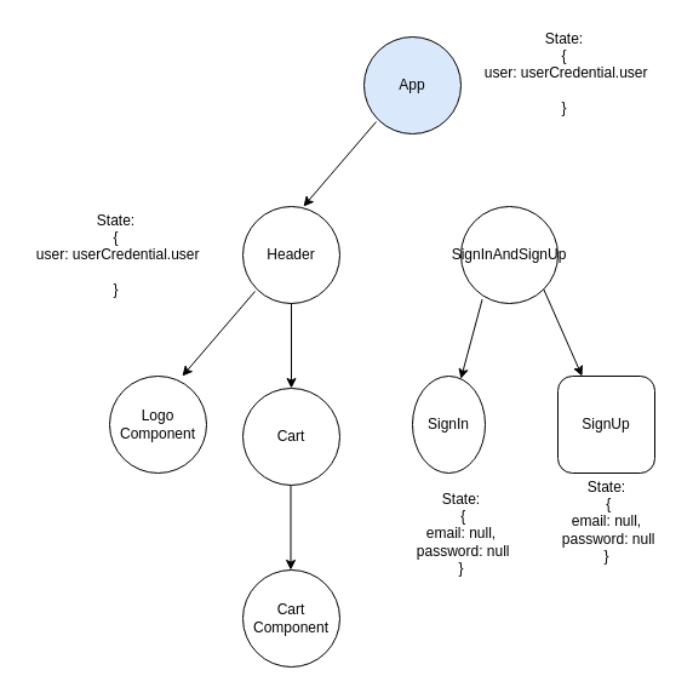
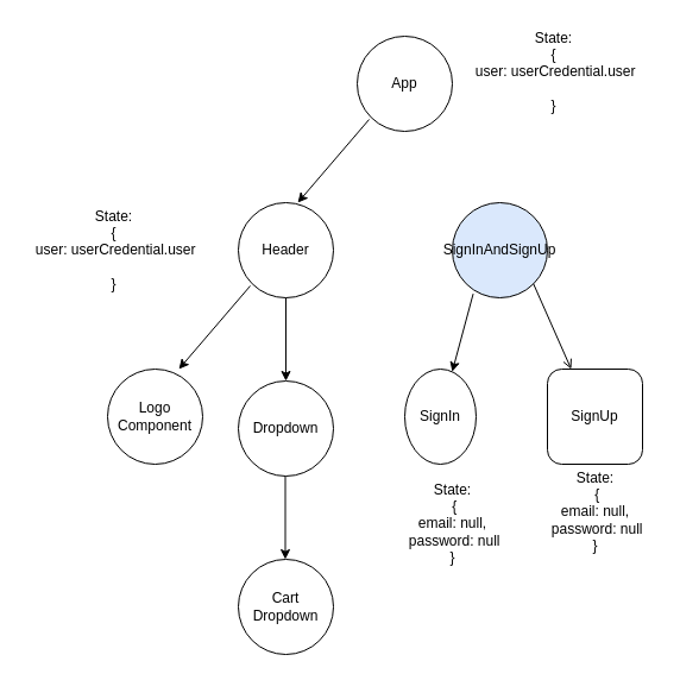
  <mxCell id="0" />
  <mxCell id="1" parent="0" />
- <mxCell id="2" value="App" style="ellipse;whiteSpace=wrap;html=1;aspect=fixed;fillColor=#dae8fc;" vertex="1" parent="1"><mxGeometry x="300" y="30" width="80" height="80" as="geometry" /></mxCell>
+ <mxCell id="2" value="App" style="ellipse;whiteSpace=wrap;html=1;aspect=fixed;" vertex="1" parent="1"><mxGeometry x="300" y="30" width="80" height="80" as="geometry" /></mxCell>
  <mxCell id="3" value="" style="endArrow=classic;html=1;" edge="1" parent="1"><mxGeometry width="50" height="50" relative="1" as="geometry"><mxPoint x="310" y="100" as="sourcePoint" /><mxPoint x="250" y="170" as="targetPoint" /></mxGeometry></mxCell>
  <mxCell id="4" value="Header" style="ellipse;whiteSpace=wrap;html=1;aspect=fixed;" vertex="1" parent="1"><mxGeometry x="200" y="170" width="80" height="80" as="geometry" /></mxCell>
  <mxCell id="5" value="" style="endArrow=classic;html=1;" edge="1" parent="1"><mxGeometry width="50" height="50" relative="1" as="geometry"><mxPoint x="210" y="240" as="sourcePoint" /><mxPoint x="150" y="310" as="targetPoint" /></mxGeometry></mxCell>
  <mxCell id="6" value="Logo Component" style="ellipse;whiteSpace=wrap;html=1;aspect=fixed;" vertex="1" parent="1"><mxGeometry x="90" y="310" width="80" height="80" as="geometry" /></mxCell>
- <mxCell id="7" value="Cart" style="ellipse;whiteSpace=wrap;html=1;aspect=fixed;" vertex="1" parent="1"><mxGeometry x="200" y="320" width="80" height="80" as="geometry" /></mxCell>
+ <mxCell id="7" value="Dropdown" style="ellipse;whiteSpace=wrap;html=1;aspect=fixed;" vertex="1" parent="1"><mxGeometry x="200" y="320" width="80" height="80" as="geometry" /></mxCell>
  <mxCell id="8" value="" style="endArrow=classic;html=1;entryX=0.5;entryY=0;entryDx=0;entryDy=0;" edge="1" parent="1" target="7"><mxGeometry width="50" height="50" relative="1" as="geometry"><mxPoint x="240" y="250" as="sourcePoint" /><mxPoint x="180" y="320" as="targetPoint" /></mxGeometry></mxCell>
- <mxCell id="9" value="Cart Component" style="ellipse;whiteSpace=wrap;html=1;aspect=fixed;" vertex="1" parent="1"><mxGeometry x="200" y="470" width="80" height="80" as="geometry" /></mxCell>
+ <mxCell id="9" value="Cart Dropdown" style="ellipse;whiteSpace=wrap;html=1;aspect=fixed;" vertex="1" parent="1"><mxGeometry x="200" y="470" width="80" height="80" as="geometry" /></mxCell>
  <mxCell id="10" value="" style="endArrow=classic;html=1;entryX=0.5;entryY=0;entryDx=0;entryDy=0;" edge="1" parent="1"><mxGeometry width="50" height="50" relative="1" as="geometry"><mxPoint x="239.5" y="400" as="sourcePoint" /><mxPoint x="239.5" y="470" as="targetPoint" /></mxGeometry></mxCell>
- <mxCell id="11" value="SignInAndSignUp" style="ellipse;whiteSpace=wrap;html=1;aspect=fixed;" vertex="1" parent="1"><mxGeometry x="380" y="170" width="80" height="80" as="geometry" /></mxCell>
+ <mxCell id="11" value="SignInAndSignUp" style="ellipse;whiteSpace=wrap;html=1;aspect=fixed;fillColor=#dae8fc;" vertex="1" parent="1"><mxGeometry x="380" y="170" width="80" height="80" as="geometry" /></mxCell>
  <mxCell id="12" value="SignIn" style="ellipse;whiteSpace=wrap;html=1;aspect=fixed;" vertex="1" parent="1"><mxGeometry x="340" y="310" width="60" height="80" as="geometry" /></mxCell>
  <mxCell id="13" value="" style="endArrow=classic;html=1;" edge="1" parent="1" target="12"><mxGeometry width="50" height="50" relative="1" as="geometry"><mxPoint x="397.561" y="246.641" as="sourcePoint" /><mxPoint x="442.44" y="310" as="targetPoint" /><Array as="points" /></mxGeometry></mxCell>
  <mxCell id="14" value="SignUp" style="whiteSpace=wrap;html=1;aspect=fixed;rounded=1;" vertex="1" parent="1"><mxGeometry x="460" y="310" width="80" height="80" as="geometry" /></mxCell>
- <mxCell id="15" value="" style="endArrow=classic;html=1;exitX=1;exitY=1;exitDx=0;exitDy=0;entryX=0.25;entryY=0;entryDx=0;entryDy=0;entryPerimeter=0;" edge="1" parent="1" source="11" target="14"><mxGeometry width="50" height="50" relative="1" as="geometry"><mxPoint x="260" y="290" as="sourcePoint" /><mxPoint x="310" y="240" as="targetPoint" /></mxGeometry></mxCell>
+ <mxCell id="15" value="" style="endArrow=open;html=1;exitX=1;exitY=1;exitDx=0;exitDy=0;entryX=0.25;entryY=0;entryDx=0;entryDy=0;entryPerimeter=0;" edge="1" parent="1" source="11" target="14"><mxGeometry width="50" height="50" relative="1" as="geometry"><mxPoint x="260" y="290" as="sourcePoint" /><mxPoint x="310" y="240" as="targetPoint" /></mxGeometry></mxCell>
  <mxCell id="16" value="State:&lt;br&gt;{&lt;br&gt;&amp;nbsp;user: userCredential.user&lt;br&gt;&lt;br&gt;}" style="text;html=1;align=center;verticalAlign=middle;resizable=0;points=[];autosize=1;strokeColor=none;" vertex="1" parent="1"><mxGeometry x="390" y="20" width="150" height="80" as="geometry" /></mxCell>
  <mxCell id="17" value="State:&lt;br&gt;&amp;nbsp;{&lt;br&gt;email: null,&lt;br&gt;&amp;nbsp;password: null&lt;br&gt;}" style="text;html=1;align=center;verticalAlign=middle;resizable=0;points=[];autosize=1;strokeColor=none;" vertex="1" parent="1"><mxGeometry x="450" y="390" width="100" height="80" as="geometry" /></mxCell>
  <mxCell id="18" value="State:&lt;br&gt;&amp;nbsp;{&lt;br&gt;email: null,&lt;br&gt;&amp;nbsp;password: null&lt;br&gt;}" style="text;html=1;align=center;verticalAlign=middle;resizable=0;points=[];autosize=1;strokeColor=none;" vertex="1" parent="1"><mxGeometry x="330" y="400" width="100" height="80" as="geometry" /></mxCell>
  <mxCell id="19" value="State:&lt;br&gt;{&lt;br&gt;&amp;nbsp;user: userCredential.user&lt;br&gt;&lt;br&gt;}" style="text;html=1;align=center;verticalAlign=middle;resizable=0;points=[];autosize=1;strokeColor=none;" vertex="1" parent="1"><mxGeometry x="20" y="170" width="150" height="80" as="geometry" /></mxCell>
